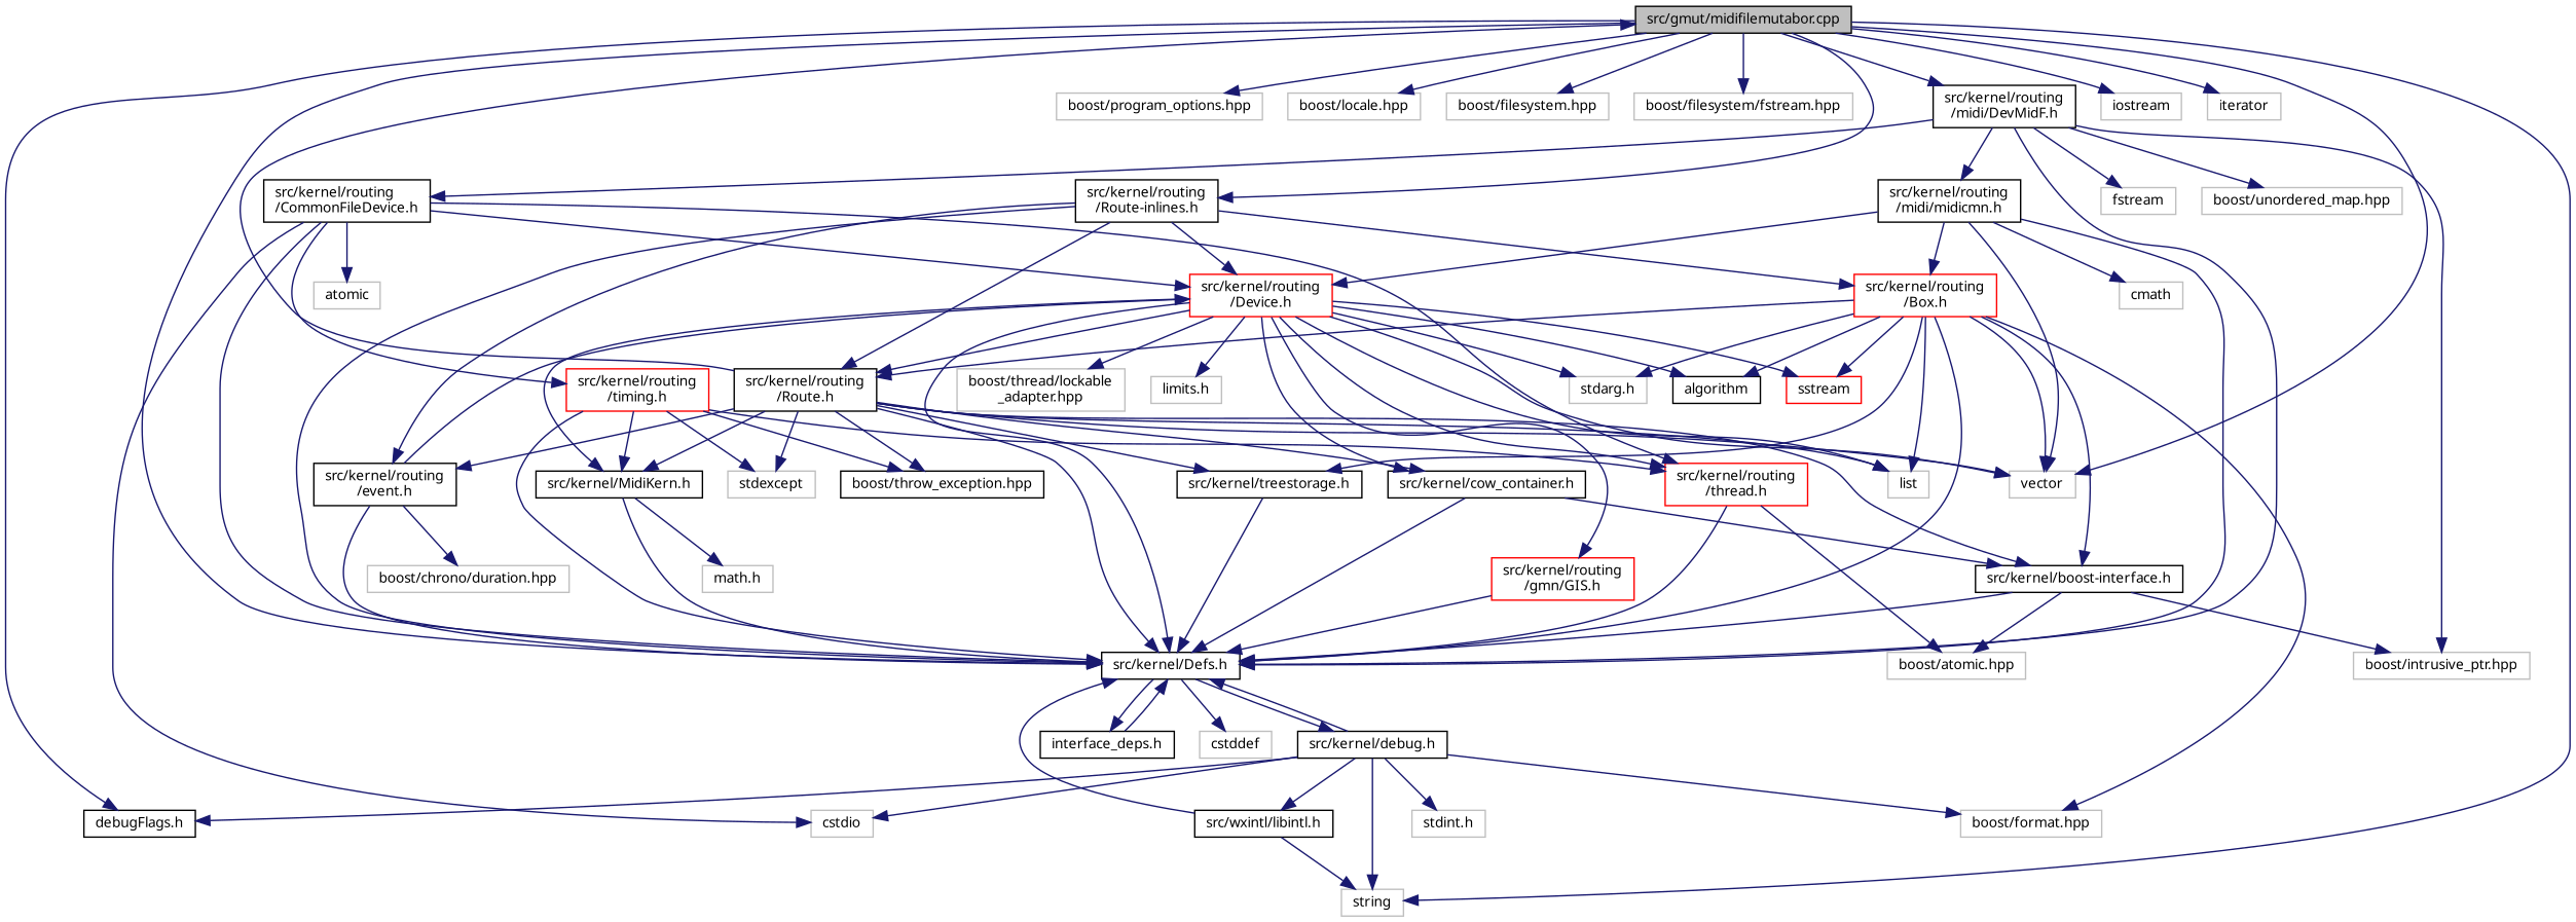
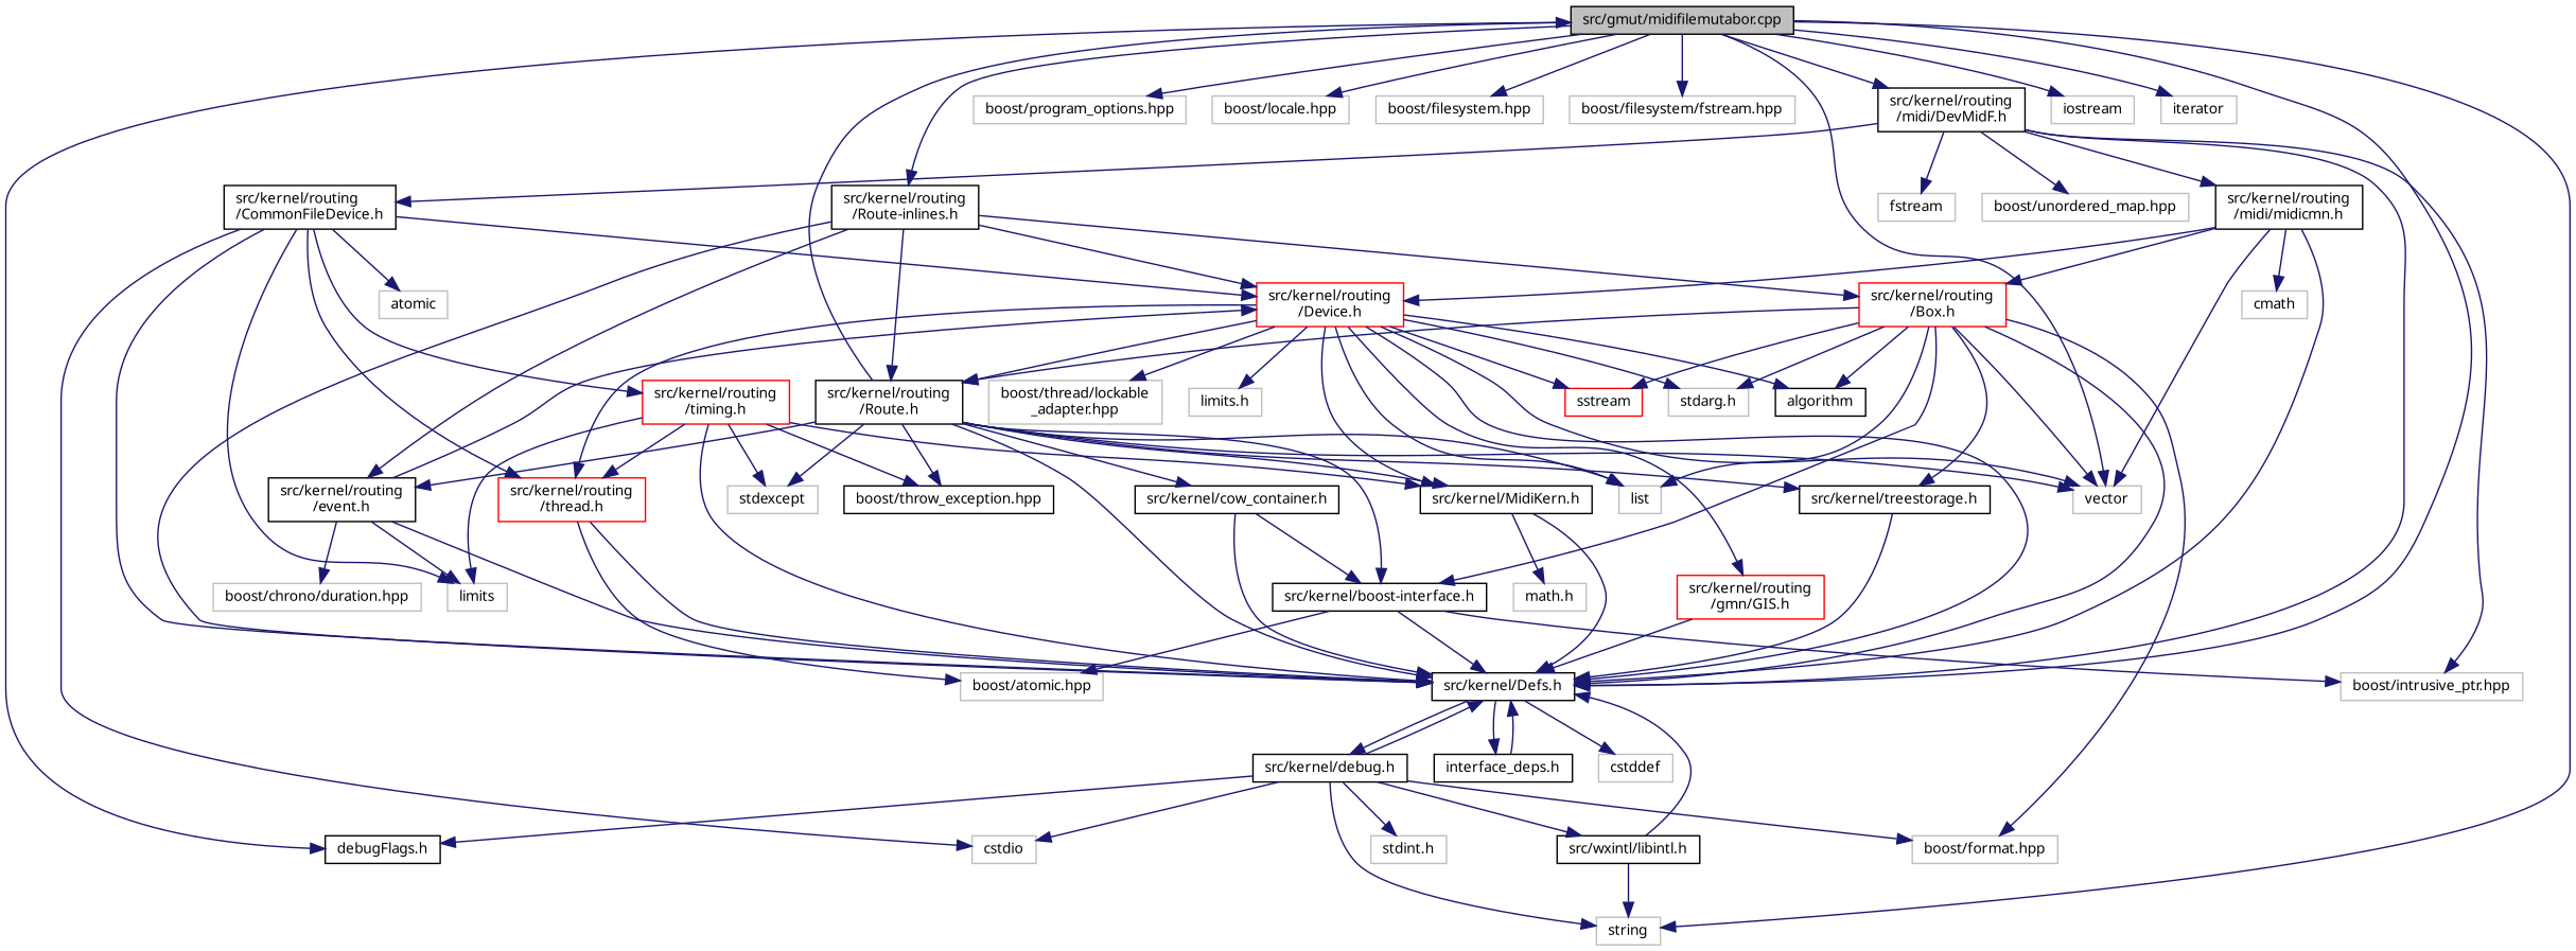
  digraph {
    node [color=grey75 fillcolor=white fontname=Sans fontsize=10 shape=record style=filled]
    edge [color=midnightblue fontname=Sans fontsize=10 labelfontname=Sans labelfontsize=10 style=solid]
    n1 [color=black fillcolor=grey75 fontcolor=black height=0.2 label="src/gmut/midifilemutabor.cpp" width=0.4]
    n2 [color=black height=0.2 label="src/kernel/Defs.h" width=0.4]
    n3 [height=0.2 label=string width=0.4]
    n4 [color=black height=0.2 label="debugFlags.h" width=0.4]
    n5 [height=0.2 label="boost/program_options.hpp" width=0.4]
    n6 [height=0.2 label="boost/locale.hpp" width=0.4]
    n7 [height=0.2 label="boost/filesystem.hpp" width=0.4]
    n8 [height=0.2 label="boost/filesystem/fstream.hpp" width=0.4]
    n9 [color=black height=0.2 label="src/kernel/routing\l/midi/DevMidF.h" width=0.4]
    n10 [height=0.2 label=vector width=0.4]
    n11 [height=0.2 label=iostream width=0.4]
    n12 [height=0.2 label=iterator width=0.4]
    n13 [color=black height=0.2 label="src/kernel/routing\l/Route-inlines.h" width=0.4]
    n14 [color=black height=0.2 label="interface_deps.h" width=0.4]
    n15 [height=0.2 label=cstddef width=0.4]
    n16 [color=black height=0.2 label="src/kernel/debug.h" width=0.4]
    n17 [color=black height=0.2 label="src/kernel/routing\l/CommonFileDevice.h" width=0.4]
    n18 [height=0.2 label="boost/intrusive_ptr.hpp" width=0.4]
    n19 [color=black height=0.2 label="src/kernel/routing\l/midi/midicmn.h" width=0.4]
    n20 [height=0.2 label=fstream width=0.4]
    n21 [height=0.2 label="boost/unordered_map.hpp" width=0.4]
    n22 [color=black height=0.2 label="src/kernel/routing\l/Route.h" width=0.4]
    n23 [color=black height=0.2 label="src/kernel/cow_container.h" width=0.4]
    n24 [color=black height=0.2 label="src/kernel/MidiKern.h" width=0.4]
    n25 [height=0.2 label=list width=0.4]
    n26 [color=black height=0.2 label="src/kernel/boost-interface.h" width=0.4]
    n27 [color=black height=0.2 label="src/kernel/treestorage.h" width=0.4]
    n28 [height=0.2 label=stdexcept width=0.4]
    n29 [color=black height=0.2 label="boost/throw_exception.hpp" width=0.4]
    n30 [color=black height=0.2 label="src/kernel/routing\l/event.h" width=0.4]
    n31 [color=red height=0.2 label="src/kernel/routing\l/Device.h" width=0.4]
    n32 [color=red height=0.2 label="src/kernel/routing\l/Box.h" width=0.4]
    n33 [color=black height=0.2 label="src/wxintl/libintl.h" width=0.4]
    n34 [height=0.2 label=cstdio width=0.4]
    n35 [height=0.2 label="boost/format.hpp" width=0.4]
    n36 [height=0.2 label="stdint.h" width=0.4]
+   n37 [height=0.2 label=limits width=0.4]
    n38 [color=red height=0.2 label="src/kernel/routing\l/thread.h" width=0.4]
    n39 [color=red height=0.2 label="src/kernel/routing\l/timing.h" width=0.4]
    n40 [height=0.2 label=atomic width=0.4]
    n41 [height=0.2 label=cmath width=0.4]
    n42 [color=red height=0.2 label="src/kernel/routing\l/gmn/GIS.h" width=0.4]
    n43 [height=0.2 label="boost/thread/lockable\l_adapter.hpp" width=0.4]
    n44 [height=0.2 label="limits.h" width=0.4]
    n45 [color=black height=0.2 label=algorithm width=0.4]
    n46 [color=red height=0.2 label=sstream width=0.4]
    n47 [height=0.2 label="stdarg.h" width=0.4]
    n48 [height=0.2 label="boost/atomic.hpp" width=0.4]
    n49 [height=0.2 label="math.h" width=0.4]
    n50 [height=0.2 label="boost/chrono/duration.hpp" width=0.4]
    n1 -> n2
    n1 -> n3
    n1 -> n4
    n1 -> n5
    n1 -> n6
    n1 -> n7
    n1 -> n8
    n1 -> n9
    n1 -> n10
    n1 -> n11
    n1 -> n12
    n1 -> n13
    n2 -> n14
    n2 -> n15
    n2 -> n16
    n9 -> n2
    n9 -> n17
    n9 -> n18
    n9 -> n19
    n9 -> n20
    n9 -> n21
    n13 -> n2
    n13 -> n22
    n13 -> n30
    n13 -> n31
    n13 -> n32
    n14 -> n2
    n16 -> n2
    n16 -> n3
    n16 -> n4
    n16 -> n33
    n16 -> n34
    n16 -> n35
    n16 -> n36
    n17 -> n2
    n17 -> n31
    n17 -> n34
+   n17 -> n37
    n17 -> n38
    n17 -> n39
    n17 -> n40
    n19 -> n2
    n19 -> n10
    n19 -> n31
    n19 -> n32
    n19 -> n41
    n22 -> n1
    n22 -> n2
    n22 -> n10
    n22 -> n23
    n22 -> n24
    n22 -> n25
    n22 -> n26
    n22 -> n27
    n22 -> n28
    n22 -> n29
    n22 -> n30
    n23 -> n2
    n23 -> n26
    n24 -> n2
    n24 -> n49
    n26 -> n2
    n26 -> n18
    n26 -> n48
    n27 -> n2
    n30 -> n2
    n30 -> n31
+   n30 -> n37
    n30 -> n50
    n31 -> n2
    n31 -> n10
    n31 -> n22
-   n31 -> n23
    n31 -> n24
    n31 -> n25
    n31 -> n38
    n31 -> n42
    n31 -> n43
    n31 -> n44
    n31 -> n45
    n31 -> n46
    n31 -> n47
    n32 -> n2
    n32 -> n10
    n32 -> n22
    n32 -> n25
    n32 -> n26
    n32 -> n27
    n32 -> n35
    n32 -> n45
    n32 -> n46
    n32 -> n47
    n33 -> n2
    n33 -> n3
    n38 -> n2
    n38 -> n48
    n39 -> n2
    n39 -> n24
    n39 -> n28
    n39 -> n29
+   n39 -> n37
    n39 -> n38
    n42 -> n2
  }
